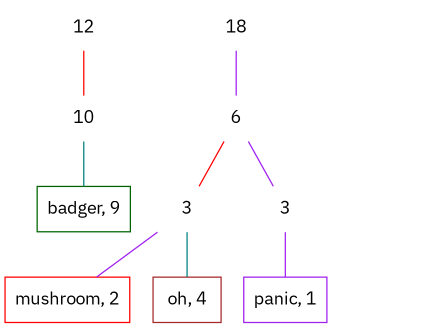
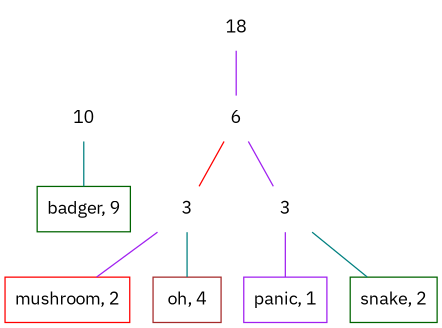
  graph {
    fontname="IBM Plex Sans"
    node [color=darkgreen fontname="IBM Plex Sans" shape=plaintext]
    edge [color=purple fontname="IBM Plex Sans"]
    n1 [label="badger, 9" shape=box]
    n2 [label=10]
-   n3 [color=brown label=12]
    n4 [color=red label="mushroom, 2" shape=box]
    n5 [color=brown label="oh, 4" shape=box]
    n6 [label=3]
    n7 [color=purple label="panic, 1" shape=box]
+   n8 [label="snake, 2" shape=box]
    n9 [color=brown label=3]
    n10 [color=red label=6]
    n11 [label=18]
    n2 -- n1 [color=teal]
-   n3 -- n2 [color=red]
    n6 -- n4
    n6 -- n5 [color=teal]
    n9 -- n7
+   n9 -- n8 [color=teal]
    n10 -- n6 [color=red]
    n10 -- n9
    n11 -- n10
  }
